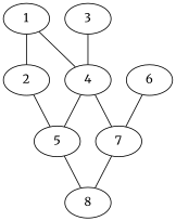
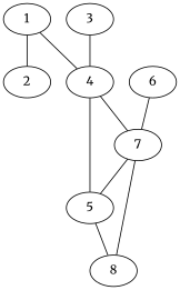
  strict graph {
    fontname=Merriweather
    node [fontname=Merriweather]
    edge [fontname=Merriweather]
    1
    2
    4
    5
    7
    8
    3
    6
    1 -- 2
    1 -- 4
-   2 -- 5
+   7 -- 5
    4 -- 5
    4 -- 7
    5 -- 8
    7 -- 8
    3 -- 4
    6 -- 7
  }
